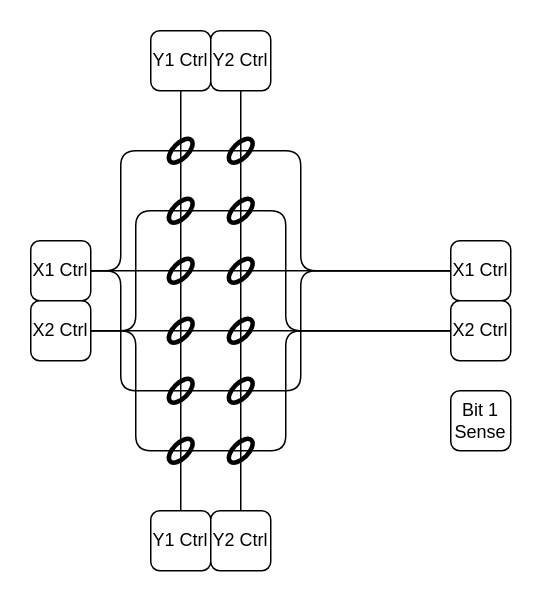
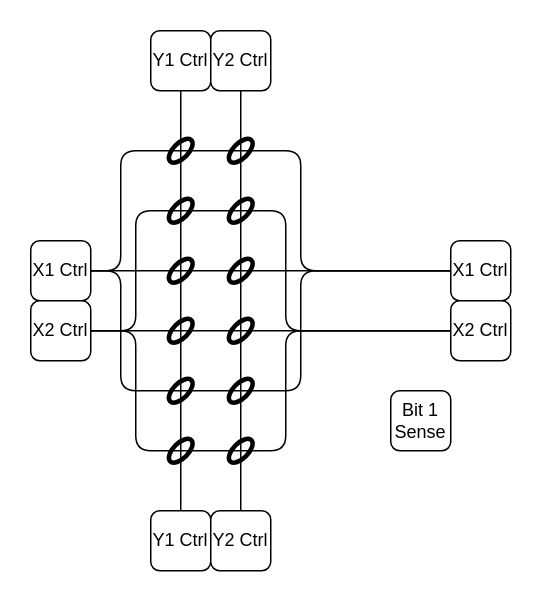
  <mxCell id="0" />
  <mxCell id="1" parent="0" />
  <mxCell id="2" value="X1 Ctrl" style="rounded=1;whiteSpace=wrap;html=1;" vertex="1" parent="1"><mxGeometry x="20" y="160" width="40" height="40" as="geometry" /></mxCell>
  <mxCell id="3" value="X1 Ctrl" style="rounded=1;whiteSpace=wrap;html=1;" vertex="1" parent="1"><mxGeometry x="300" y="160" width="40" height="40" as="geometry" /></mxCell>
  <mxCell id="4" value="X2 Ctrl" style="rounded=1;whiteSpace=wrap;html=1;" vertex="1" parent="1"><mxGeometry x="20" y="200" width="40" height="40" as="geometry" /></mxCell>
  <mxCell id="5" value="X2 Ctrl" style="rounded=1;whiteSpace=wrap;html=1;" vertex="1" parent="1"><mxGeometry x="300" y="200" width="40" height="40" as="geometry" /></mxCell>
  <mxCell id="6" value="" style="endArrow=none;html=1;rounded=0;entryX=0;entryY=0.5;entryDx=0;entryDy=0;exitX=1;exitY=0.5;exitDx=0;exitDy=0;" edge="1" parent="1" source="2" target="3"><mxGeometry width="50" height="50" relative="1" as="geometry"><mxPoint x="60" y="40" as="sourcePoint" /><mxPoint x="490" y="160" as="targetPoint" /></mxGeometry></mxCell>
  <mxCell id="7" value="" style="endArrow=none;html=1;rounded=0;exitX=1;exitY=0.5;exitDx=0;exitDy=0;entryX=0;entryY=0.5;entryDx=0;entryDy=0;" edge="1" parent="1" source="4" target="5"><mxGeometry width="50" height="50" relative="1" as="geometry"><mxPoint x="310" y="130" as="sourcePoint" /><mxPoint x="360" y="80" as="targetPoint" /></mxGeometry></mxCell>
  <mxCell id="8" value="Y1 Ctrl" style="rounded=1;whiteSpace=wrap;html=1;" vertex="1" parent="1"><mxGeometry x="100" y="20" width="40" height="40" as="geometry" /></mxCell>
  <mxCell id="9" value="Y2 Ctrl" style="rounded=1;whiteSpace=wrap;html=1;" vertex="1" parent="1"><mxGeometry x="140" y="20" width="40" height="40" as="geometry" /></mxCell>
  <mxCell id="10" value="Y1 Ctrl" style="rounded=1;whiteSpace=wrap;html=1;" vertex="1" parent="1"><mxGeometry x="100" y="340" width="40" height="40" as="geometry" /></mxCell>
  <mxCell id="11" value="Y2 Ctrl" style="rounded=1;whiteSpace=wrap;html=1;" vertex="1" parent="1"><mxGeometry x="140" y="340" width="40" height="40" as="geometry" /></mxCell>
  <mxCell id="12" value="" style="endArrow=none;html=1;rounded=0;entryX=0.5;entryY=1;entryDx=0;entryDy=0;exitX=0.5;exitY=0;exitDx=0;exitDy=0;" edge="1" parent="1" source="10" target="8"><mxGeometry width="50" height="50" relative="1" as="geometry"><mxPoint x="310" y="130" as="sourcePoint" /><mxPoint x="360" y="80" as="targetPoint" /></mxGeometry></mxCell>
  <mxCell id="13" value="" style="endArrow=none;html=1;rounded=0;entryX=0.5;entryY=1;entryDx=0;entryDy=0;exitX=0.5;exitY=0;exitDx=0;exitDy=0;" edge="1" parent="1" source="11" target="9"><mxGeometry width="50" height="50" relative="1" as="geometry"><mxPoint x="310" y="130" as="sourcePoint" /><mxPoint x="360" y="80" as="targetPoint" /></mxGeometry></mxCell>
  <mxCell id="14" value="" style="endArrow=none;html=1;rounded=1;entryX=0;entryY=0.5;entryDx=0;entryDy=0;" edge="1" parent="1" target="5"><mxGeometry width="50" height="50" relative="1" as="geometry"><mxPoint x="60" y="220" as="sourcePoint" /><mxPoint x="190" y="170" as="targetPoint" /><Array as="points"><mxPoint x="90" y="220" /><mxPoint x="90" y="140" /><mxPoint x="190" y="140" /><mxPoint x="190" y="220" /></Array></mxGeometry></mxCell>
  <mxCell id="15" value="" style="endArrow=none;html=1;rounded=1;entryX=0;entryY=0.5;entryDx=0;entryDy=0;" edge="1" parent="1" target="3"><mxGeometry width="50" height="50" relative="1" as="geometry"><mxPoint x="60" y="180" as="sourcePoint" /><mxPoint x="210" y="190" as="targetPoint" /><Array as="points"><mxPoint x="80" y="180" /><mxPoint x="80" y="100" /><mxPoint x="200" y="100" /><mxPoint x="200" y="180" /></Array></mxGeometry></mxCell>
  <mxCell id="16" value="" style="ellipse;whiteSpace=wrap;html=1;fillColor=none;direction=west;rotation=45;strokeWidth=3;" vertex="1" parent="1"><mxGeometry x="115" y="170" width="10" height="20" as="geometry" /></mxCell>
  <mxCell id="17" value="" style="ellipse;whiteSpace=wrap;html=1;fillColor=none;direction=west;rotation=45;strokeWidth=3;" vertex="1" parent="1"><mxGeometry x="115" y="130" width="10" height="20" as="geometry" /></mxCell>
  <mxCell id="18" value="" style="ellipse;whiteSpace=wrap;html=1;fillColor=none;direction=west;rotation=45;strokeWidth=3;" vertex="1" parent="1"><mxGeometry x="155" y="170" width="10" height="20" as="geometry" /></mxCell>
  <mxCell id="19" value="" style="ellipse;whiteSpace=wrap;html=1;fillColor=none;direction=west;rotation=45;strokeWidth=3;" vertex="1" parent="1"><mxGeometry x="155" y="130" width="10" height="20" as="geometry" /></mxCell>
  <mxCell id="20" value="" style="ellipse;whiteSpace=wrap;html=1;fillColor=none;direction=west;rotation=45;strokeWidth=3;" vertex="1" parent="1"><mxGeometry x="115" y="210" width="10" height="20" as="geometry" /></mxCell>
  <mxCell id="21" value="" style="ellipse;whiteSpace=wrap;html=1;fillColor=none;direction=west;rotation=45;strokeWidth=3;" vertex="1" parent="1"><mxGeometry x="155" y="210" width="10" height="20" as="geometry" /></mxCell>
  <mxCell id="22" value="" style="ellipse;whiteSpace=wrap;html=1;fillColor=none;direction=west;rotation=45;strokeWidth=3;" vertex="1" parent="1"><mxGeometry x="115" y="90" width="10" height="20" as="geometry" /></mxCell>
  <mxCell id="23" value="" style="ellipse;whiteSpace=wrap;html=1;fillColor=none;direction=west;rotation=45;strokeWidth=3;" vertex="1" parent="1"><mxGeometry x="155" y="90" width="10" height="20" as="geometry" /></mxCell>
  <mxCell id="24" value="" style="ellipse;whiteSpace=wrap;html=1;fillColor=none;direction=west;rotation=45;strokeWidth=3;" vertex="1" parent="1"><mxGeometry x="115" y="290" width="10" height="20" as="geometry" /></mxCell>
  <mxCell id="25" value="" style="ellipse;whiteSpace=wrap;html=1;fillColor=none;direction=west;rotation=45;strokeWidth=3;" vertex="1" parent="1"><mxGeometry x="155" y="290" width="10" height="20" as="geometry" /></mxCell>
  <mxCell id="26" value="" style="ellipse;whiteSpace=wrap;html=1;fillColor=none;direction=west;rotation=45;strokeWidth=3;" vertex="1" parent="1"><mxGeometry x="115" y="250" width="10" height="20" as="geometry" /></mxCell>
  <mxCell id="27" value="" style="ellipse;whiteSpace=wrap;html=1;fillColor=none;direction=west;rotation=45;strokeWidth=3;" vertex="1" parent="1"><mxGeometry x="155" y="250" width="10" height="20" as="geometry" /></mxCell>
  <mxCell id="28" value="" style="endArrow=none;html=1;rounded=1;exitX=1;exitY=0.5;exitDx=0;exitDy=0;entryX=0;entryY=0.5;entryDx=0;entryDy=0;" edge="1" parent="1" source="4" target="5"><mxGeometry width="50" height="50" relative="1" as="geometry"><mxPoint x="180" y="240" as="sourcePoint" /><mxPoint x="230" y="190" as="targetPoint" /><Array as="points"><mxPoint x="90" y="220" /><mxPoint x="90" y="300" /><mxPoint x="190" y="300" /><mxPoint x="190" y="220" /></Array></mxGeometry></mxCell>
  <mxCell id="29" value="" style="endArrow=none;html=1;rounded=1;exitX=1;exitY=0.5;exitDx=0;exitDy=0;entryX=0;entryY=0.5;entryDx=0;entryDy=0;" edge="1" parent="1" source="2" target="3"><mxGeometry width="50" height="50" relative="1" as="geometry"><mxPoint x="180" y="240" as="sourcePoint" /><mxPoint x="230" y="190" as="targetPoint" /><Array as="points"><mxPoint x="80" y="180" /><mxPoint x="80" y="260" /><mxPoint x="200" y="260" /><mxPoint x="200" y="180" /></Array></mxGeometry></mxCell>
- <mxCell id="30" value="Bit 1&lt;br&gt;Sense" style="rounded=1;whiteSpace=wrap;html=1;strokeWidth=1;fillColor=default;" vertex="1" parent="1"><mxGeometry x="300" y="260" width="40" height="40" as="geometry" /></mxCell>
+ <mxCell id="30" value="Bit 1&lt;br&gt;Sense" style="rounded=1;whiteSpace=wrap;html=1;strokeWidth=1;fillColor=default;" vertex="1" parent="1"><mxGeometry x="260" y="260" width="40" height="40" as="geometry" /></mxCell>
